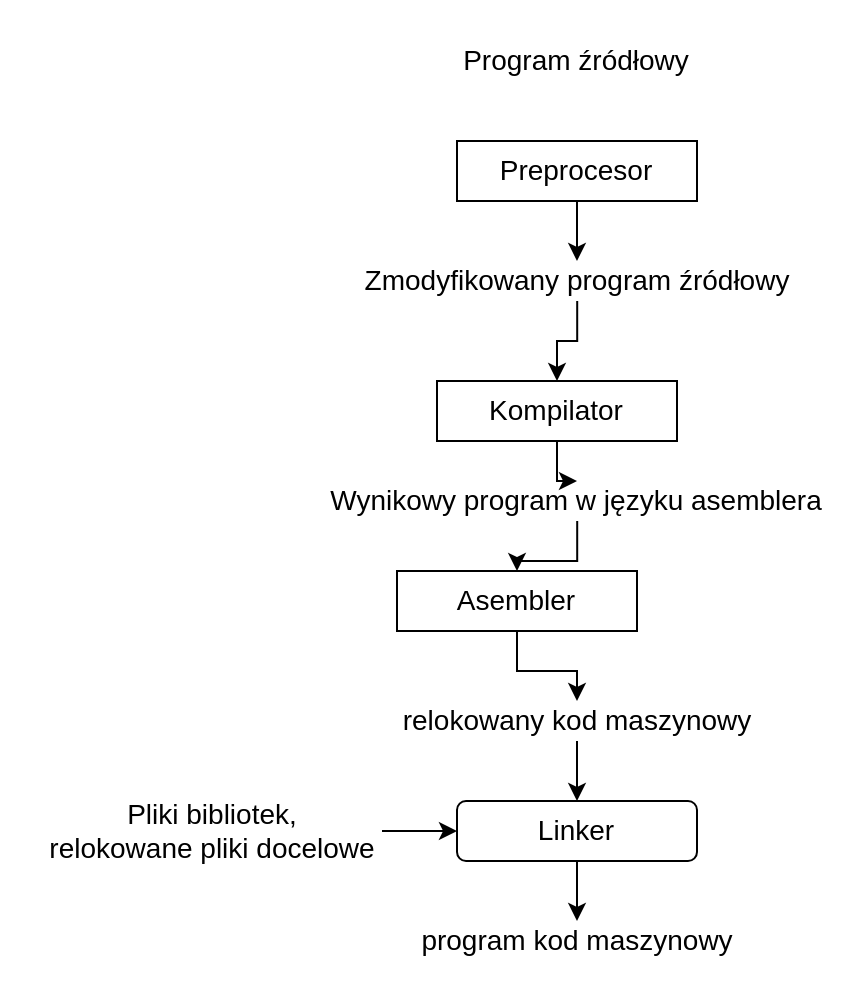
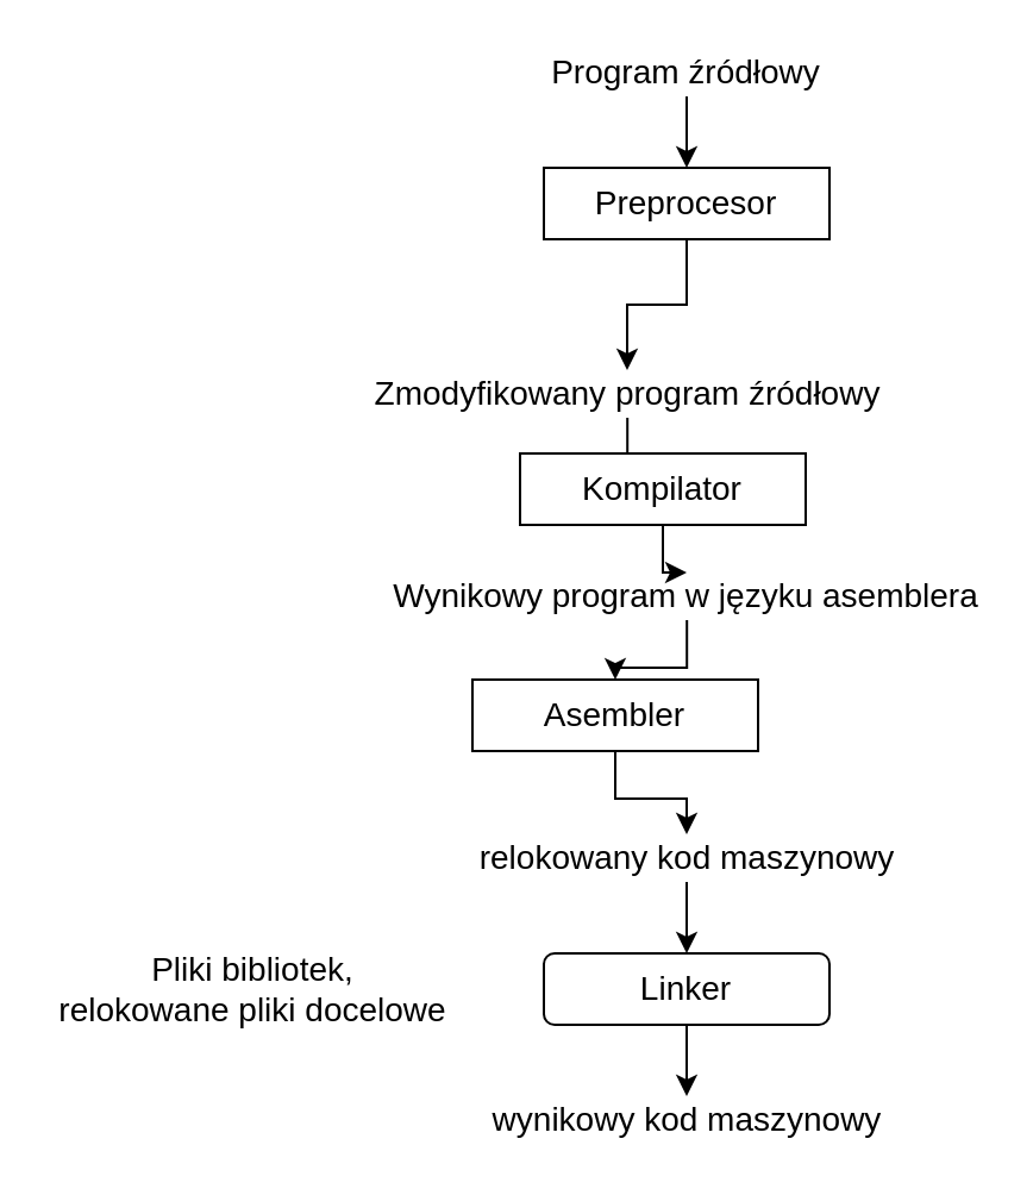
  <mxCell id="0" />
  <mxCell id="1" parent="0" />
+ <mxCell id="2" style="edgeStyle=orthogonalEdgeStyle;rounded=0;orthogonalLoop=1;jettySize=auto;html=1;entryX=0.5;entryY=0;entryDx=0;entryDy=0;fontSize=14;" edge="1" parent="1" source="3" target="5"><mxGeometry relative="1" as="geometry" /></mxCell>
  <mxCell id="3" value="Program źródłowy" style="text;html=1;strokeColor=none;fillColor=none;align=center;verticalAlign=middle;whiteSpace=wrap;rounded=0;fontSize=14;" vertex="1" parent="1"><mxGeometry x="223" y="20" width="130" height="20" as="geometry" /></mxCell>
  <mxCell id="4" style="edgeStyle=orthogonalEdgeStyle;rounded=0;orthogonalLoop=1;jettySize=auto;html=1;entryX=0.5;entryY=0;entryDx=0;entryDy=0;fontSize=14;" edge="1" parent="1" source="5" target="7"><mxGeometry relative="1" as="geometry" /></mxCell>
  <mxCell id="5" value="Preprocesor" style="rounded=0;whiteSpace=wrap;html=1;fontSize=14;" vertex="1" parent="1"><mxGeometry x="228" y="70" width="120" height="30" as="geometry" /></mxCell>
  <mxCell id="6" style="edgeStyle=orthogonalEdgeStyle;rounded=0;orthogonalLoop=1;jettySize=auto;html=1;entryX=0.5;entryY=0;entryDx=0;entryDy=0;fontSize=14;" edge="1" parent="1" source="7" target="9"><mxGeometry relative="1" as="geometry" /></mxCell>
- <mxCell id="7" value="Zmodyfikowany program źródłowy" style="text;html=1;strokeColor=none;fillColor=none;align=center;verticalAlign=middle;whiteSpace=wrap;rounded=0;fontSize=14;" vertex="1" parent="1"><mxGeometry x="176.75" y="130" width="222.5" height="20" as="geometry" /></mxCell>
+ <mxCell id="7" value="Zmodyfikowany program źródłowy" style="text;html=1;strokeColor=none;fillColor=none;align=center;verticalAlign=middle;whiteSpace=wrap;rounded=0;fontSize=14;" vertex="1" parent="1"><mxGeometry x="151.75" y="155" width="222.5" height="20" as="geometry" /></mxCell>
  <mxCell id="8" style="edgeStyle=orthogonalEdgeStyle;rounded=0;orthogonalLoop=1;jettySize=auto;html=1;entryX=0.5;entryY=0;entryDx=0;entryDy=0;fontSize=14;" edge="1" parent="1" source="9" target="11"><mxGeometry relative="1" as="geometry" /></mxCell>
  <mxCell id="9" value="Kompilator" style="rounded=0;whiteSpace=wrap;html=1;fontSize=14;" vertex="1" parent="1"><mxGeometry x="218" y="190" width="120" height="30" as="geometry" /></mxCell>
  <mxCell id="10" style="edgeStyle=orthogonalEdgeStyle;rounded=0;orthogonalLoop=1;jettySize=auto;html=1;entryX=0.5;entryY=0;entryDx=0;entryDy=0;fontSize=14;" edge="1" parent="1" source="11" target="13"><mxGeometry relative="1" as="geometry" /></mxCell>
  <mxCell id="11" value="Wynikowy program w języku asemblera" style="text;html=1;strokeColor=none;fillColor=none;align=center;verticalAlign=middle;whiteSpace=wrap;rounded=0;fontSize=14;" vertex="1" parent="1"><mxGeometry x="164.25" y="240" width="247.5" height="20" as="geometry" /></mxCell>
  <mxCell id="12" style="edgeStyle=orthogonalEdgeStyle;rounded=0;orthogonalLoop=1;jettySize=auto;html=1;entryX=0.5;entryY=0;entryDx=0;entryDy=0;fontSize=14;" edge="1" parent="1" source="13" target="15"><mxGeometry relative="1" as="geometry" /></mxCell>
  <mxCell id="13" value="Asembler" style="rounded=0;whiteSpace=wrap;html=1;fontSize=14;" vertex="1" parent="1"><mxGeometry x="198" y="285" width="120" height="30" as="geometry" /></mxCell>
  <mxCell id="14" style="edgeStyle=orthogonalEdgeStyle;rounded=0;orthogonalLoop=1;jettySize=auto;html=1;entryX=0.5;entryY=0;entryDx=0;entryDy=0;fontSize=14;" edge="1" parent="1" source="15" target="17"><mxGeometry relative="1" as="geometry" /></mxCell>
  <mxCell id="15" value="relokowany kod maszynowy" style="text;html=1;strokeColor=none;fillColor=none;align=center;verticalAlign=middle;whiteSpace=wrap;rounded=0;fontSize=14;" vertex="1" parent="1"><mxGeometry x="190.5" y="350" width="195" height="20" as="geometry" /></mxCell>
  <mxCell id="16" style="edgeStyle=orthogonalEdgeStyle;rounded=0;orthogonalLoop=1;jettySize=auto;html=1;fontSize=14;" edge="1" parent="1" source="17" target="20"><mxGeometry relative="1" as="geometry" /></mxCell>
  <mxCell id="17" value="Linker" style="whiteSpace=wrap;html=1;fontSize=14;rounded=1;" vertex="1" parent="1"><mxGeometry x="228" y="400" width="120" height="30" as="geometry" /></mxCell>
- <mxCell id="18" style="edgeStyle=orthogonalEdgeStyle;rounded=0;orthogonalLoop=1;jettySize=auto;html=1;entryX=0;entryY=0.5;entryDx=0;entryDy=0;fontSize=14;" edge="1" parent="1" source="19" target="17"><mxGeometry relative="1" as="geometry" /></mxCell>
  <mxCell id="19" value="Pliki bibliotek,&lt;br&gt;relokowane pliki docelowe" style="text;html=1;strokeColor=none;fillColor=none;align=center;verticalAlign=middle;whiteSpace=wrap;rounded=0;fontSize=14;" vertex="1" parent="1"><mxGeometry x="20.5" y="405" width="170" height="20" as="geometry" /></mxCell>
- <mxCell id="20" value="program kod maszynowy" style="text;html=1;strokeColor=none;fillColor=none;align=center;verticalAlign=middle;whiteSpace=wrap;rounded=0;fontSize=14;" vertex="1" parent="1"><mxGeometry x="195.5" y="460" width="185" height="20" as="geometry" /></mxCell>
+ <mxCell id="20" value="wynikowy kod maszynowy" style="text;html=1;strokeColor=none;fillColor=none;align=center;verticalAlign=middle;whiteSpace=wrap;rounded=0;fontSize=14;" vertex="1" parent="1"><mxGeometry x="195.5" y="460" width="185" height="20" as="geometry" /></mxCell>
